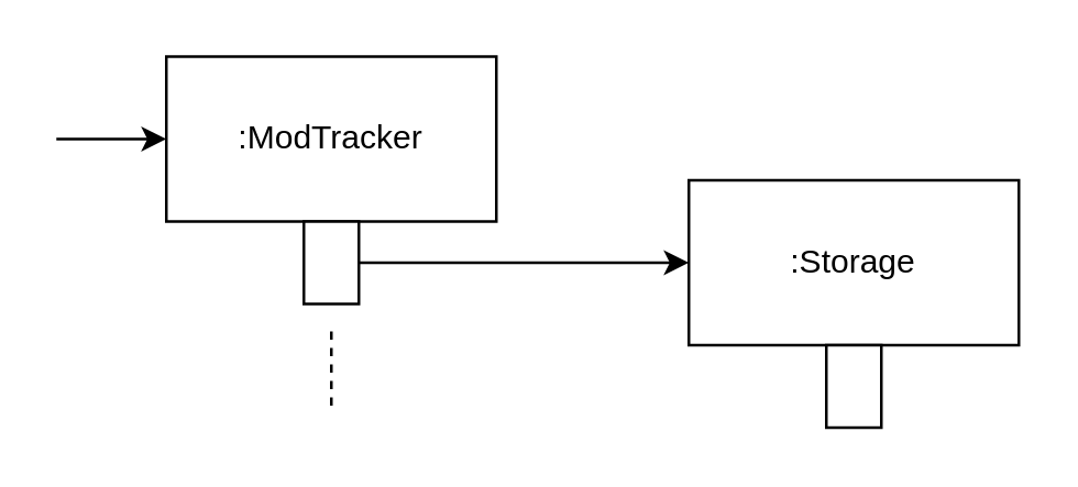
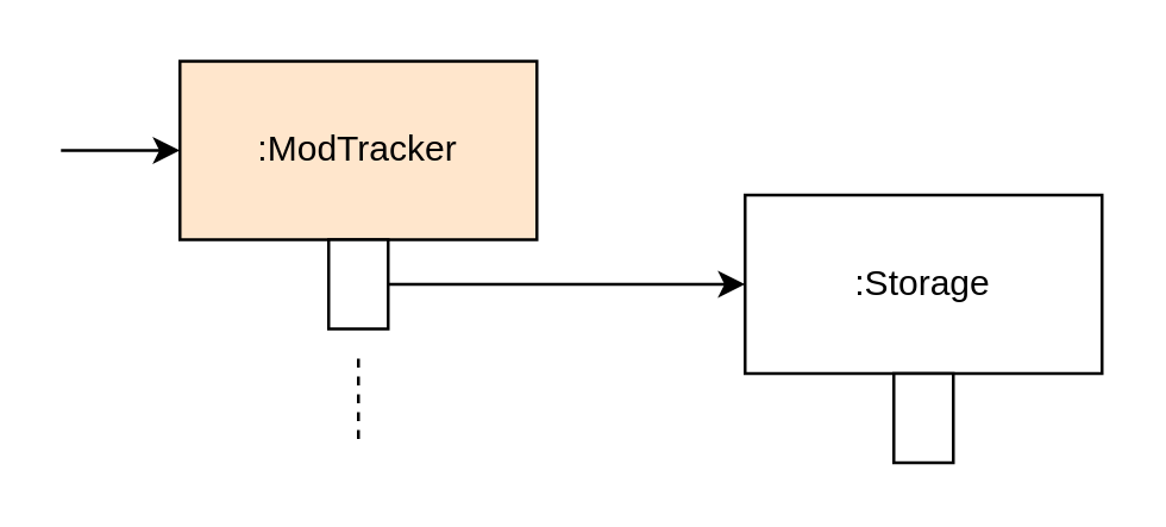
  <mxCell id="0" />
  <mxCell id="1" parent="0" />
- <mxCell id="2" value=":ModTracker" style="rounded=0;whiteSpace=wrap;html=1;" vertex="1" parent="1"><mxGeometry x="60" y="20" width="120" height="60" as="geometry" /></mxCell>
+ <mxCell id="2" value=":ModTracker" style="rounded=0;whiteSpace=wrap;html=1;fillColor=#ffe6cc;" vertex="1" parent="1"><mxGeometry x="60" y="20" width="120" height="60" as="geometry" /></mxCell>
  <mxCell id="3" value="" style="endArrow=none;dashed=1;html=1;" edge="1" parent="1"><mxGeometry width="50" height="50" relative="1" as="geometry"><mxPoint x="120" y="120" as="sourcePoint" /><mxPoint x="120" y="150" as="targetPoint" /></mxGeometry></mxCell>
  <mxCell id="4" value="" style="rounded=0;whiteSpace=wrap;html=1;" vertex="1" parent="1"><mxGeometry x="110" y="80" width="20" height="30" as="geometry" /></mxCell>
  <mxCell id="5" style="edgeStyle=orthogonalEdgeStyle;rounded=0;orthogonalLoop=1;jettySize=auto;html=1;exitX=0.5;exitY=1;exitDx=0;exitDy=0;" edge="1" parent="1" source="4" target="4"><mxGeometry relative="1" as="geometry" /></mxCell>
  <mxCell id="6" value="" style="endArrow=classic;html=1;entryX=0;entryY=0.5;entryDx=0;entryDy=0;" edge="1" parent="1" target="2"><mxGeometry width="50" height="50" relative="1" as="geometry"><mxPoint x="20" y="50" as="sourcePoint" /><mxPoint x="220" y="180" as="targetPoint" /></mxGeometry></mxCell>
  <mxCell id="7" value=":Storage" style="rounded=0;whiteSpace=wrap;html=1;" vertex="1" parent="1"><mxGeometry x="250" y="65" width="120" height="60" as="geometry" /></mxCell>
  <mxCell id="8" value="" style="endArrow=classic;html=1;entryX=0;entryY=0.5;entryDx=0;entryDy=0;exitX=1;exitY=0.5;exitDx=0;exitDy=0;" edge="1" parent="1" source="4" target="7"><mxGeometry width="50" height="50" relative="1" as="geometry"><mxPoint x="170" y="230" as="sourcePoint" /><mxPoint x="220" y="180" as="targetPoint" /></mxGeometry></mxCell>
  <mxCell id="9" value="" style="rounded=0;whiteSpace=wrap;html=1;" vertex="1" parent="1"><mxGeometry x="300" y="125" width="20" height="30" as="geometry" /></mxCell>
